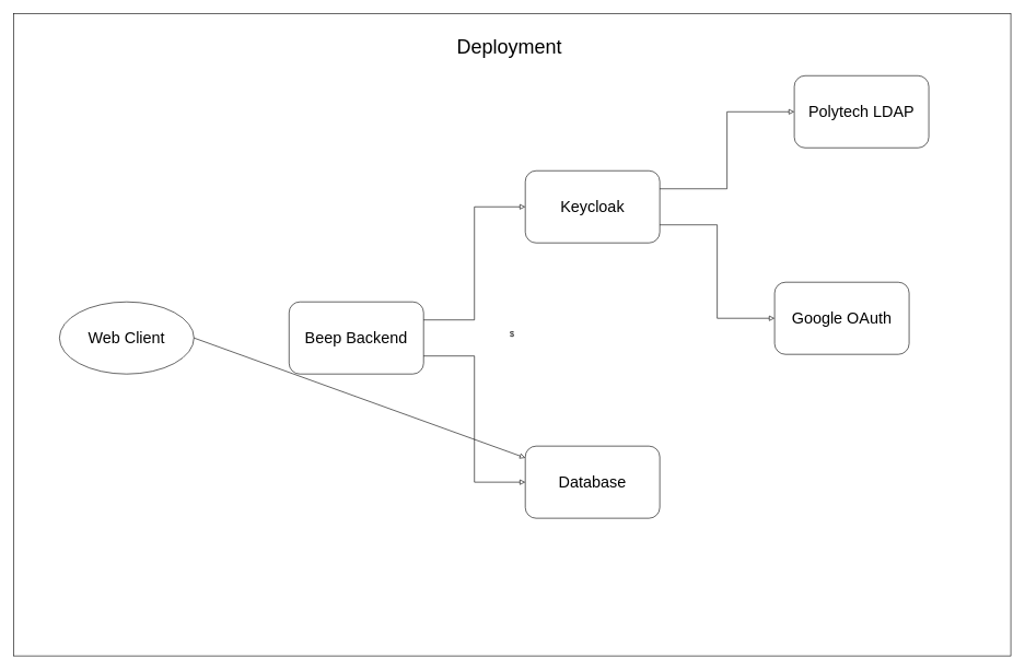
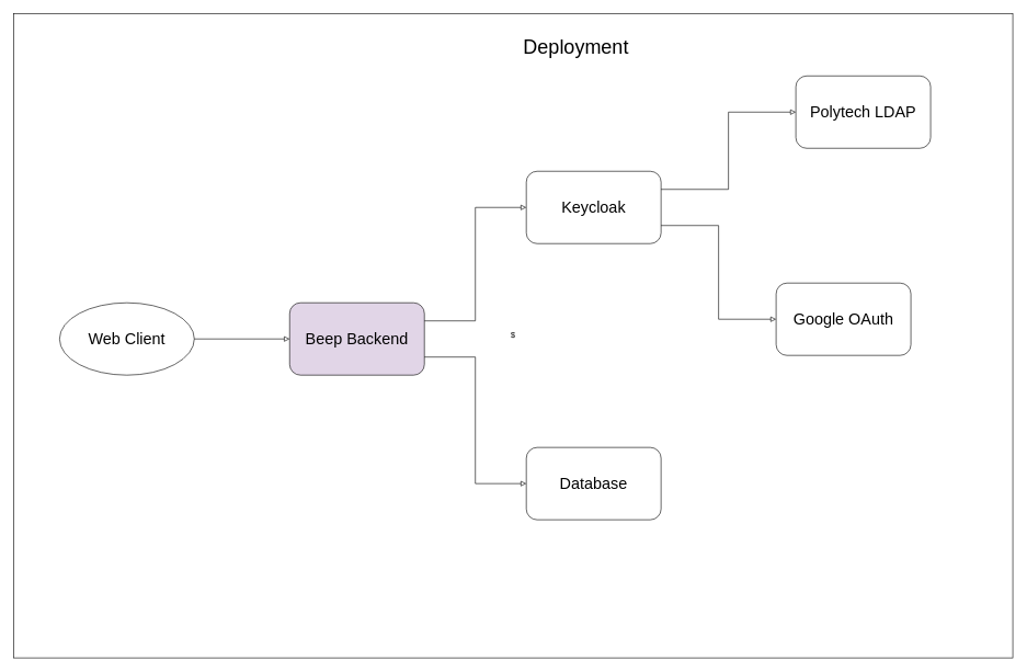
  <mxCell id="0" />
  <mxCell id="1" parent="0" />
  <mxCell id="2" value="$" style="rounded=0;whiteSpace=wrap;html=1;" vertex="1" parent="1"><mxGeometry x="20" y="20" width="1520" height="980" as="geometry" /></mxCell>
- <mxCell id="3" value="Deployment&amp;nbsp;" style="text;html=1;align=center;verticalAlign=middle;whiteSpace=wrap;rounded=0;fontSize=30;" vertex="1" parent="1"><mxGeometry x="660" y="30" width="240" height="80" as="geometry" /></mxCell>
+ <mxCell id="3" value="Deployment&amp;nbsp;" style="text;html=1;align=center;verticalAlign=middle;whiteSpace=wrap;rounded=0;fontSize=30;" vertex="1" parent="1"><mxGeometry x="760" y="30" width="240" height="80" as="geometry" /></mxCell>
  <mxCell id="4" value="&lt;font style=&quot;font-size: 24px;&quot;&gt;Web Client&lt;/font&gt;" style="ellipse;whiteSpace=wrap;html=1;" vertex="1" parent="1"><mxGeometry x="90" y="460" width="205" height="110" as="geometry" /></mxCell>
- <mxCell id="5" value="&lt;font style=&quot;font-size: 24px;&quot;&gt;Beep Backend&lt;/font&gt;" style="rounded=1;whiteSpace=wrap;html=1;" vertex="1" parent="1"><mxGeometry x="440" y="460" width="205" height="110" as="geometry" /></mxCell>
+ <mxCell id="5" value="&lt;font style=&quot;font-size: 24px;&quot;&gt;Beep Backend&lt;/font&gt;" style="rounded=1;whiteSpace=wrap;html=1;fillColor=#e1d5e7;" vertex="1" parent="1"><mxGeometry x="440" y="460" width="205" height="110" as="geometry" /></mxCell>
  <mxCell id="6" value="&lt;font style=&quot;font-size: 24px;&quot;&gt;Keycloak&lt;/font&gt;&lt;span style=&quot;color: rgba(0, 0, 0, 0); font-family: monospace; font-size: 0px; text-align: start; text-wrap-mode: nowrap;&quot;&gt;%3CmxGraphModel%3E%3Croot%3E%3CmxCell%20id%3D%220%22%2F%3E%3CmxCell%20id%3D%221%22%20parent%3D%220%22%2F%3E%3CmxCell%20id%3D%222%22%20value%3D%22%26lt%3Bfont%20style%3D%26quot%3Bfont-size%3A%2024px%3B%26quot%3B%26gt%3BBeep%20Backend%26lt%3B%2Ffont%26gt%3B%22%20style%3D%22rounded%3D1%3BwhiteSpace%3Dwrap%3Bhtml%3D1%3B%22%20vertex%3D%221%22%20parent%3D%221%22%3E%3CmxGeometry%20x%3D%22-1180%22%20y%3D%22550%22%20width%3D%22205%22%20height%3D%22110%22%20as%3D%22geometry%22%2F%3E%3C%2FmxCell%3E%3C%2Froot%3E%3C%2FmxGraphModel%3E&lt;/span&gt;" style="rounded=1;whiteSpace=wrap;html=1;" vertex="1" parent="1"><mxGeometry x="800" y="260" width="205" height="110" as="geometry" /></mxCell>
  <mxCell id="7" value="&lt;span style=&quot;font-size: 24px;&quot;&gt;Database&lt;/span&gt;" style="rounded=1;whiteSpace=wrap;html=1;" vertex="1" parent="1"><mxGeometry x="800" y="680" width="205" height="110" as="geometry" /></mxCell>
  <mxCell id="8" value="&lt;span style=&quot;font-size: 24px;&quot;&gt;Google OAuth&lt;/span&gt;" style="rounded=1;whiteSpace=wrap;html=1;" vertex="1" parent="1"><mxGeometry x="1180" y="430" width="205" height="110" as="geometry" /></mxCell>
  <mxCell id="9" value="&lt;span style=&quot;font-size: 24px;&quot;&gt;Polytech LDAP&lt;/span&gt;" style="rounded=1;whiteSpace=wrap;html=1;" vertex="1" parent="1"><mxGeometry x="1210" y="115" width="205" height="110" as="geometry" /></mxCell>
- <mxCell id="10" value="" style="endArrow=block;html=1;rounded=0;exitX=1;exitY=0.5;exitDx=0;exitDy=0;endFill=0;" edge="1" parent="1" source="4" target="7"><mxGeometry width="50" height="50" relative="1" as="geometry"><mxPoint x="660" y="300" as="sourcePoint" /><mxPoint x="710" y="250" as="targetPoint" /></mxGeometry></mxCell>
+ <mxCell id="10" value="" style="endArrow=block;html=1;rounded=0;exitX=1;exitY=0.5;exitDx=0;exitDy=0;entryX=0;entryY=0.5;entryDx=0;entryDy=0;endFill=0;" edge="1" parent="1" source="4" target="5"><mxGeometry width="50" height="50" relative="1" as="geometry"><mxPoint x="660" y="300" as="sourcePoint" /><mxPoint x="710" y="250" as="targetPoint" /></mxGeometry></mxCell>
  <mxCell id="11" value="" style="endArrow=block;html=1;rounded=0;exitX=1;exitY=0.25;exitDx=0;exitDy=0;entryX=0;entryY=0.5;entryDx=0;entryDy=0;endFill=0;edgeStyle=orthogonalEdgeStyle;" edge="1" parent="1" source="5" target="6"><mxGeometry width="50" height="50" relative="1" as="geometry"><mxPoint x="690" y="500" as="sourcePoint" /><mxPoint x="835" y="500" as="targetPoint" /></mxGeometry></mxCell>
  <mxCell id="12" value="" style="endArrow=block;html=1;rounded=0;exitX=1;exitY=0.75;exitDx=0;exitDy=0;entryX=0;entryY=0.5;entryDx=0;entryDy=0;endFill=0;edgeStyle=orthogonalEdgeStyle;" edge="1" parent="1" source="5" target="7"><mxGeometry width="50" height="50" relative="1" as="geometry"><mxPoint x="655" y="525" as="sourcePoint" /><mxPoint x="810" y="325" as="targetPoint" /></mxGeometry></mxCell>
  <mxCell id="13" value="" style="endArrow=block;html=1;rounded=0;exitX=1;exitY=0.25;exitDx=0;exitDy=0;entryX=0;entryY=0.5;entryDx=0;entryDy=0;endFill=0;edgeStyle=orthogonalEdgeStyle;" edge="1" parent="1" source="6" target="9"><mxGeometry width="50" height="50" relative="1" as="geometry"><mxPoint x="1005" y="283" as="sourcePoint" /><mxPoint x="1160" y="110" as="targetPoint" /></mxGeometry></mxCell>
  <mxCell id="14" value="" style="endArrow=block;html=1;rounded=0;exitX=1;exitY=0.75;exitDx=0;exitDy=0;entryX=0;entryY=0.5;entryDx=0;entryDy=0;endFill=0;edgeStyle=orthogonalEdgeStyle;" edge="1" parent="1" source="6" target="8"><mxGeometry width="50" height="50" relative="1" as="geometry"><mxPoint x="1015" y="298" as="sourcePoint" /><mxPoint x="1210" y="175" as="targetPoint" /></mxGeometry></mxCell>
